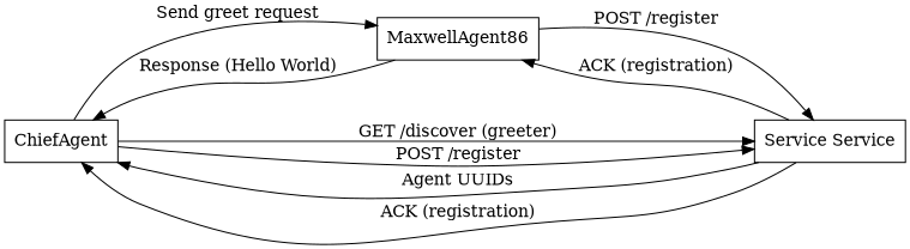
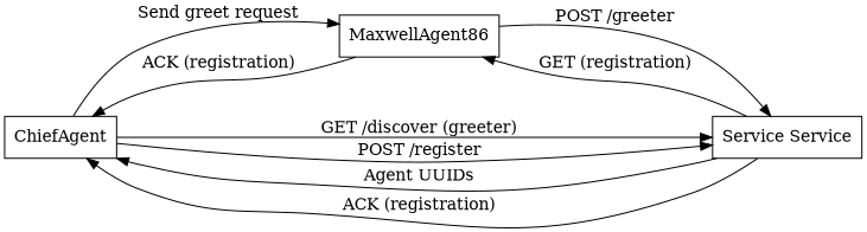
  digraph {
    rankdir=LR
    node [shape=box]
    n1 [label=ChiefAgent]
    n2 [label=MaxwellAgent86]
    n3 [label="Service Service"]
    n1 -> n2 [label="Send greet request"]
    n1 -> n3 [label="GET /discover (greeter)"]
    n1 -> n3 [label="POST /register"]
-   n2 -> n1 [label="Response (Hello World)"]
-   n2 -> n3 [label="POST /register"]
+   n2 -> n1 [label="ACK (registration)"]
+   n2 -> n3 [label="POST /greeter"]
    n3 -> n1 [label="Agent UUIDs"]
    n3 -> n1 [label="ACK (registration)"]
-   n3 -> n2 [label="ACK (registration)"]
+   n3 -> n2 [label="GET (registration)"]
  }
